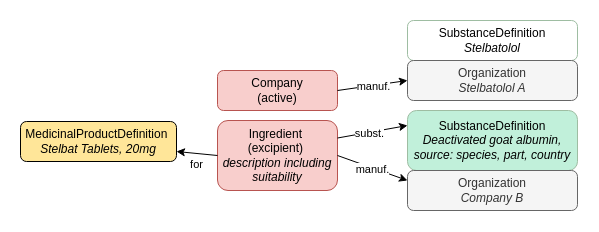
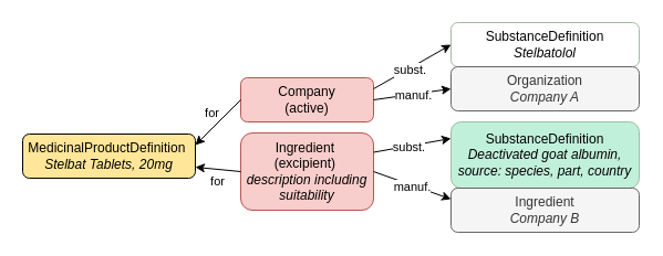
  <mxCell id="0" />
  <mxCell id="1" parent="0" />
  <mxCell id="2" value="MedicinalProductDefinition&amp;nbsp;&lt;br&gt;&lt;i style=&quot;border-color: var(--border-color);&quot;&gt;Stelbat Tablets, 20mg&lt;/i&gt;" style="rounded=1;whiteSpace=wrap;html=1;fontSize=12;glass=0;strokeWidth=1;shadow=0;fillColor=#ffe699;" parent="1" vertex="1"><mxGeometry x="20" y="121" width="156" height="40" as="geometry" /></mxCell>
  <mxCell id="3" value="Company &lt;br&gt;(active)" style="rounded=1;whiteSpace=wrap;html=1;fontSize=12;glass=0;strokeWidth=1;shadow=0;fillColor=#f8cecc;strokeColor=#b85450;" parent="1" vertex="1"><mxGeometry x="217" y="70" width="120" height="40" as="geometry" /></mxCell>
  <mxCell id="4" value="SubstanceDefinition&lt;br&gt;&lt;i style=&quot;border-color: var(--border-color);&quot;&gt;Stelbatolol&lt;/i&gt;" style="rounded=1;whiteSpace=wrap;html=1;fontSize=12;glass=0;strokeWidth=1;shadow=0;fillColor=#ffffff;strokeColor=#9ebda2;" parent="1" vertex="1"><mxGeometry x="407" y="20" width="170" height="40" as="geometry" /></mxCell>
  <mxCell id="5" value="Ingredient&amp;nbsp;&lt;br&gt;(excipient)&amp;nbsp;&lt;br style=&quot;border-color: var(--border-color);&quot;&gt;&lt;i style=&quot;border-color: var(--border-color);&quot;&gt;description including suitability&lt;/i&gt;" style="rounded=1;whiteSpace=wrap;html=1;fontSize=12;glass=0;strokeWidth=1;shadow=0;fillColor=#f8cecc;strokeColor=#b85450;" parent="1" vertex="1"><mxGeometry x="217" y="120" width="120" height="70" as="geometry" /></mxCell>
  <mxCell id="6" value="SubstanceDefinition&lt;br&gt;&lt;i&gt;Deactivated goat albumin, source: species, part, country&lt;/i&gt;" style="rounded=1;whiteSpace=wrap;html=1;fontSize=12;glass=0;strokeWidth=1;shadow=0;fillColor=#c1f0da;strokeColor=#9ebda2;" parent="1" vertex="1"><mxGeometry x="407" y="110" width="170" height="60" as="geometry" /></mxCell>
+ <mxCell id="7" value="for" style="endArrow=classic;html=1;rounded=0;exitX=0;exitY=0.5;exitDx=0;exitDy=0;entryX=1;entryY=0.25;entryDx=0;entryDy=0;" parent="1" source="3" target="2" edge="1"><mxGeometry x="-0.062" y="-10" width="50" height="50" relative="1" as="geometry"><mxPoint x="227" y="109" as="sourcePoint" /><mxPoint x="157" y="99" as="targetPoint" /><mxPoint as="offset" /></mxGeometry></mxCell>
  <mxCell id="8" value="for" style="endArrow=classic;html=1;rounded=0;exitX=0;exitY=0.5;exitDx=0;exitDy=0;entryX=1;entryY=0.75;entryDx=0;entryDy=0;" parent="1" source="5" target="2" edge="1"><mxGeometry x="-0.026" y="11" width="50" height="50" relative="1" as="geometry"><mxPoint x="227" y="59" as="sourcePoint" /><mxPoint x="163" y="99" as="targetPoint" /><mxPoint as="offset" /></mxGeometry></mxCell>
- <mxCell id="11" value="Organization&lt;br&gt;&lt;i&gt;Stelbatolol A&lt;br&gt;&lt;/i&gt;" style="rounded=1;whiteSpace=wrap;html=1;fontSize=12;glass=0;strokeWidth=1;shadow=0;fillColor=#f5f5f5;strokeColor=#666666;fontColor=#333333;" vertex="1" parent="1"><mxGeometry x="407" y="60" width="170" height="40" as="geometry" /></mxCell>
+ <mxCell id="9" value="" style="endArrow=classic;html=1;rounded=0;entryX=0;entryY=0.5;entryDx=0;entryDy=0;exitX=1;exitY=0.25;exitDx=0;exitDy=0;" parent="1" source="3" target="4" edge="1"><mxGeometry x="-0.333" y="-2" width="50" height="50" relative="1" as="geometry"><mxPoint x="337" y="40" as="sourcePoint" /><mxPoint x="387" y="109" as="targetPoint" /><mxPoint as="offset" /></mxGeometry></mxCell>
+ <mxCell id="10" value="subst." style="edgeLabel;html=1;align=center;verticalAlign=middle;resizable=0;points=[];" vertex="1" connectable="0" parent="9"><mxGeometry x="-0.09" y="-1" relative="1" as="geometry"><mxPoint as="offset" /></mxGeometry></mxCell>
+ <mxCell id="11" value="Organization&lt;br&gt;&lt;i&gt;Company A&lt;br&gt;&lt;/i&gt;" style="rounded=1;whiteSpace=wrap;html=1;fontSize=12;glass=0;strokeWidth=1;shadow=0;fillColor=#f5f5f5;strokeColor=#666666;fontColor=#333333;" vertex="1" parent="1"><mxGeometry x="407" y="60" width="170" height="40" as="geometry" /></mxCell>
  <mxCell id="12" value="manuf." style="endArrow=classic;html=1;rounded=0;entryX=0;entryY=0.5;entryDx=0;entryDy=0;exitX=1;exitY=0.5;exitDx=0;exitDy=0;" edge="1" parent="1" target="11" source="3"><mxGeometry x="0.022" y="-1" width="50" height="50" relative="1" as="geometry"><mxPoint x="207" y="419" as="sourcePoint" /><mxPoint x="260" y="379" as="targetPoint" /><mxPoint as="offset" /></mxGeometry></mxCell>
- <mxCell id="13" value="Organization&lt;br&gt;&lt;i&gt;Company B&lt;br&gt;&lt;/i&gt;" style="rounded=1;whiteSpace=wrap;html=1;fontSize=12;glass=0;strokeWidth=1;shadow=0;fillColor=#f5f5f5;strokeColor=#666666;fontColor=#333333;" vertex="1" parent="1"><mxGeometry x="407" y="170" width="170" height="40" as="geometry" /></mxCell>
+ <mxCell id="13" value="Ingredient&lt;br&gt;&lt;i&gt;Company B&lt;br&gt;&lt;/i&gt;" style="rounded=1;whiteSpace=wrap;html=1;fontSize=12;glass=0;strokeWidth=1;shadow=0;fillColor=#f5f5f5;strokeColor=#666666;fontColor=#333333;" vertex="1" parent="1"><mxGeometry x="407" y="170" width="170" height="40" as="geometry" /></mxCell>
  <mxCell id="14" value="" style="endArrow=classic;html=1;rounded=0;entryX=0;entryY=0.25;entryDx=0;entryDy=0;exitX=1;exitY=0.25;exitDx=0;exitDy=0;" edge="1" parent="1" source="5" target="6"><mxGeometry x="-0.333" y="-2" width="50" height="50" relative="1" as="geometry"><mxPoint x="337" y="140" as="sourcePoint" /><mxPoint x="427" y="19" as="targetPoint" /><mxPoint as="offset" /></mxGeometry></mxCell>
  <mxCell id="15" value="subst." style="edgeLabel;html=1;align=center;verticalAlign=middle;resizable=0;points=[];" vertex="1" connectable="0" parent="14"><mxGeometry x="-0.09" y="-1" relative="1" as="geometry"><mxPoint as="offset" /></mxGeometry></mxCell>
  <mxCell id="16" value="manuf." style="endArrow=classic;html=1;rounded=0;entryX=0;entryY=0.25;entryDx=0;entryDy=0;exitX=1;exitY=0.5;exitDx=0;exitDy=0;entryPerimeter=0;" edge="1" parent="1" source="5" target="13"><mxGeometry x="0.022" y="-1" width="50" height="50" relative="1" as="geometry"><mxPoint x="347" y="69" as="sourcePoint" /><mxPoint x="427" y="59" as="targetPoint" /><mxPoint as="offset" /></mxGeometry></mxCell>
